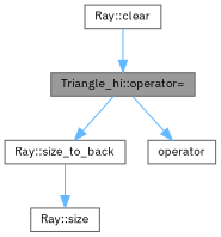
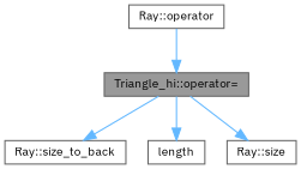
  digraph {
    fontname="IBM Plex Sans"
    rankdir=TB
    node [color=grey40 fillcolor=white fontname="IBM Plex Sans" fontsize=10 shape=box style=filled]
    edge [color=steelblue1 fontname="IBM Plex Sans" fontsize=10 labelfontname=Helvetica labelfontsize=10 style=solid]
    n1 [color=gray40 fillcolor=grey60 fontcolor=black height=0.2 label="Triangle_hi::operator=" width=0.4]
    n2 [height=0.2 label="Ray::size_to_back" width=0.4]
-   n3 [height=0.2 label=operator width=0.4]
+   n3 [height=0.2 label=length width=0.4]
    n4 [height=0.2 label="Ray::size" width=0.4]
-   n5 [height=0.2 label="Ray::clear" width=0.4]
+   n5 [height=0.2 label="Ray::operator" width=0.4]
    n1 -> n2
    n1 -> n3
-   n2 -> n4
+   n1 -> n4
    n5 -> n1
  }
